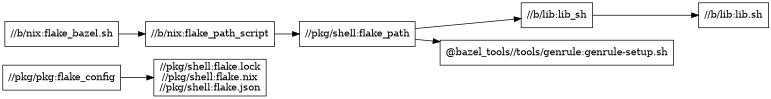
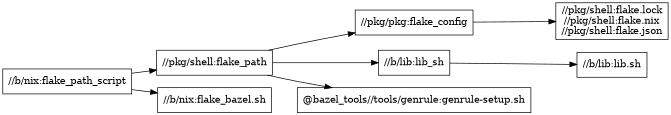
  digraph {
    rankdir=LR
    node [shape=box]
    n1 [label="//pkg/pkg:flake_config"]
    "//pkg/shell:flake_path"
    "//b/lib:lib_sh"
    "@bazel_tools//tools/genrule:genrule-setup.sh"
    "//pkg/shell:flake.lock\n//pkg/shell:flake.nix\n//pkg/shell:flake.json"
    "//b/nix:flake_path_script"
    n7 [label="//b/nix:flake_bazel.sh"]
    "//b/lib:lib.sh"
    n1 -> "//pkg/shell:flake.lock\n//pkg/shell:flake.nix\n//pkg/shell:flake.json"
+   "//pkg/shell:flake_path" -> n1
    "//pkg/shell:flake_path" -> "//b/lib:lib_sh"
    "//pkg/shell:flake_path" -> "@bazel_tools//tools/genrule:genrule-setup.sh"
    "//b/lib:lib_sh" -> "//b/lib:lib.sh"
    "//b/nix:flake_path_script" -> "//pkg/shell:flake_path"
-   n7 -> "//b/nix:flake_path_script"
+   "//b/nix:flake_path_script" -> n7
  }
